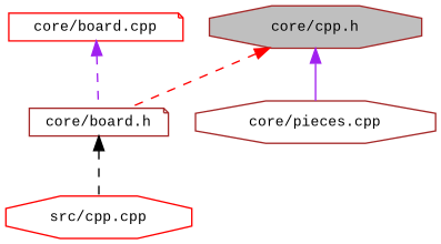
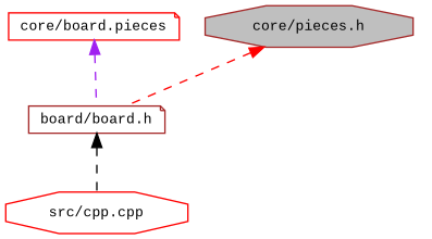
  digraph {
    fontname="Liberation Mono"
    node [color=brown fillcolor=white fontname="Liberation Mono" fontsize=10 shape=octagon style=filled]
    edge [color=purple dir=back fontname="Liberation Mono" fontsize=10 labelfontname=Helvetica labelfontsize=10 style=dashed]
-   n1 [fillcolor=grey75 fontcolor=black height=0.2 label="core/cpp.h" width=0.4]
-   n2 [height=0.2 label="core/board.h" shape=note width=0.4]
-   n3 [height=0.2 label="core/pieces.cpp" width=0.4]
+   n1 [fillcolor=grey75 fontcolor=black height=0.2 label="core/pieces.h" width=0.4]
+   n2 [height=0.2 label="board/board.h" shape=note width=0.4]
    n4 [color=red height=0.2 label="src/cpp.cpp" width=0.4]
-   n5 [color=red height=0.2 label="core/board.cpp" shape=note width=0.4]
+   n5 [color=red height=0.2 label="core/board.pieces" shape=note width=0.4]
    n1 -> n2 [color=red]
-   n1 -> n3 [style=solid]
    n2 -> n4 [color=black]
    n5 -> n2
  }
